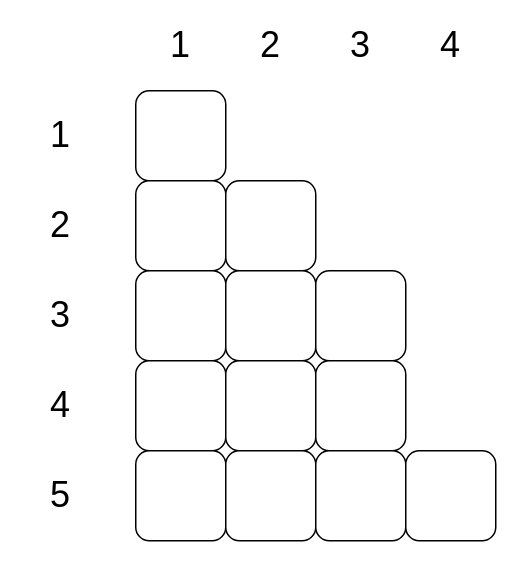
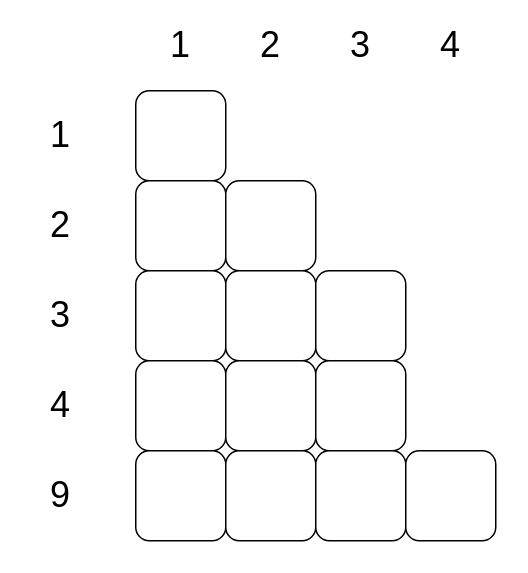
  <mxCell id="0" />
  <mxCell id="1" parent="0" />
  <mxCell id="2" value="" style="rounded=1;whiteSpace=wrap;html=1;" vertex="1" parent="1"><mxGeometry x="90" y="60" width="60" height="60" as="geometry" /></mxCell>
  <mxCell id="3" value="" style="rounded=1;whiteSpace=wrap;html=1;" vertex="1" parent="1"><mxGeometry x="90" y="120" width="60" height="60" as="geometry" /></mxCell>
  <mxCell id="4" value="" style="rounded=1;whiteSpace=wrap;html=1;" vertex="1" parent="1"><mxGeometry x="90" y="180" width="60" height="60" as="geometry" /></mxCell>
  <mxCell id="5" value="" style="rounded=1;whiteSpace=wrap;html=1;" vertex="1" parent="1"><mxGeometry x="90" y="240" width="60" height="60" as="geometry" /></mxCell>
  <mxCell id="6" value="" style="rounded=1;whiteSpace=wrap;html=1;" vertex="1" parent="1"><mxGeometry x="90" y="300" width="60" height="60" as="geometry" /></mxCell>
  <mxCell id="7" value="" style="rounded=1;whiteSpace=wrap;html=1;" vertex="1" parent="1"><mxGeometry x="150" y="120" width="60" height="60" as="geometry" /></mxCell>
  <mxCell id="8" value="" style="rounded=1;whiteSpace=wrap;html=1;" vertex="1" parent="1"><mxGeometry x="150" y="180" width="60" height="60" as="geometry" /></mxCell>
  <mxCell id="9" value="" style="rounded=1;whiteSpace=wrap;html=1;" vertex="1" parent="1"><mxGeometry x="210" y="180" width="60" height="60" as="geometry" /></mxCell>
  <mxCell id="10" value="" style="rounded=1;whiteSpace=wrap;html=1;" vertex="1" parent="1"><mxGeometry x="150" y="240" width="60" height="60" as="geometry" /></mxCell>
  <mxCell id="11" value="" style="rounded=1;whiteSpace=wrap;html=1;" vertex="1" parent="1"><mxGeometry x="210" y="240" width="60" height="60" as="geometry" /></mxCell>
  <mxCell id="12" value="" style="rounded=1;whiteSpace=wrap;html=1;" vertex="1" parent="1"><mxGeometry x="150" y="300" width="60" height="60" as="geometry" /></mxCell>
  <mxCell id="13" value="" style="rounded=1;whiteSpace=wrap;html=1;" vertex="1" parent="1"><mxGeometry x="210" y="300" width="60" height="60" as="geometry" /></mxCell>
  <mxCell id="14" value="" style="rounded=1;whiteSpace=wrap;html=1;" vertex="1" parent="1"><mxGeometry x="270" y="300" width="60" height="60" as="geometry" /></mxCell>
  <mxCell id="15" value="&lt;font style=&quot;font-size: 24px&quot;&gt;1&lt;/font&gt;" style="text;html=1;strokeColor=none;fillColor=none;align=center;verticalAlign=middle;whiteSpace=wrap;rounded=0;" vertex="1" parent="1"><mxGeometry x="100" y="20" width="40" height="20" as="geometry" /></mxCell>
  <mxCell id="16" value="&lt;span style=&quot;font-size: 24px&quot;&gt;2&lt;/span&gt;" style="text;html=1;strokeColor=none;fillColor=none;align=center;verticalAlign=middle;whiteSpace=wrap;rounded=0;" vertex="1" parent="1"><mxGeometry x="160" y="20" width="40" height="20" as="geometry" /></mxCell>
  <mxCell id="17" value="&lt;span style=&quot;font-size: 24px&quot;&gt;3&lt;/span&gt;" style="text;html=1;strokeColor=none;fillColor=none;align=center;verticalAlign=middle;whiteSpace=wrap;rounded=0;" vertex="1" parent="1"><mxGeometry x="220" y="20" width="40" height="20" as="geometry" /></mxCell>
  <mxCell id="18" value="&lt;span style=&quot;font-size: 24px&quot;&gt;4&lt;/span&gt;" style="text;html=1;strokeColor=none;fillColor=none;align=center;verticalAlign=middle;whiteSpace=wrap;rounded=0;" vertex="1" parent="1"><mxGeometry x="280" y="20" width="40" height="20" as="geometry" /></mxCell>
  <mxCell id="19" value="&lt;font style=&quot;font-size: 24px&quot;&gt;1&lt;/font&gt;" style="text;html=1;strokeColor=none;fillColor=none;align=center;verticalAlign=middle;whiteSpace=wrap;rounded=0;" vertex="1" parent="1"><mxGeometry x="20" y="80" width="40" height="20" as="geometry" /></mxCell>
  <mxCell id="20" value="&lt;span style=&quot;font-size: 24px&quot;&gt;2&lt;/span&gt;" style="text;html=1;strokeColor=none;fillColor=none;align=center;verticalAlign=middle;whiteSpace=wrap;rounded=0;" vertex="1" parent="1"><mxGeometry x="20" y="140" width="40" height="20" as="geometry" /></mxCell>
  <mxCell id="21" value="&lt;span style=&quot;font-size: 24px&quot;&gt;3&lt;/span&gt;" style="text;html=1;strokeColor=none;fillColor=none;align=center;verticalAlign=middle;whiteSpace=wrap;rounded=0;" vertex="1" parent="1"><mxGeometry x="20" y="200" width="40" height="20" as="geometry" /></mxCell>
  <mxCell id="22" value="&lt;span style=&quot;font-size: 24px&quot;&gt;4&lt;/span&gt;" style="text;html=1;strokeColor=none;fillColor=none;align=center;verticalAlign=middle;whiteSpace=wrap;rounded=0;" vertex="1" parent="1"><mxGeometry x="20" y="260" width="40" height="20" as="geometry" /></mxCell>
- <mxCell id="23" value="&lt;span style=&quot;font-size: 24px&quot;&gt;5&lt;/span&gt;" style="text;html=1;strokeColor=none;fillColor=none;align=center;verticalAlign=middle;whiteSpace=wrap;rounded=0;" vertex="1" parent="1"><mxGeometry x="20" y="320" width="40" height="20" as="geometry" /></mxCell>
+ <mxCell id="23" value="&lt;span style=&quot;font-size: 24px&quot;&gt;9&lt;/span&gt;" style="text;html=1;strokeColor=none;fillColor=none;align=center;verticalAlign=middle;whiteSpace=wrap;rounded=0;" vertex="1" parent="1"><mxGeometry x="20" y="320" width="40" height="20" as="geometry" /></mxCell>
